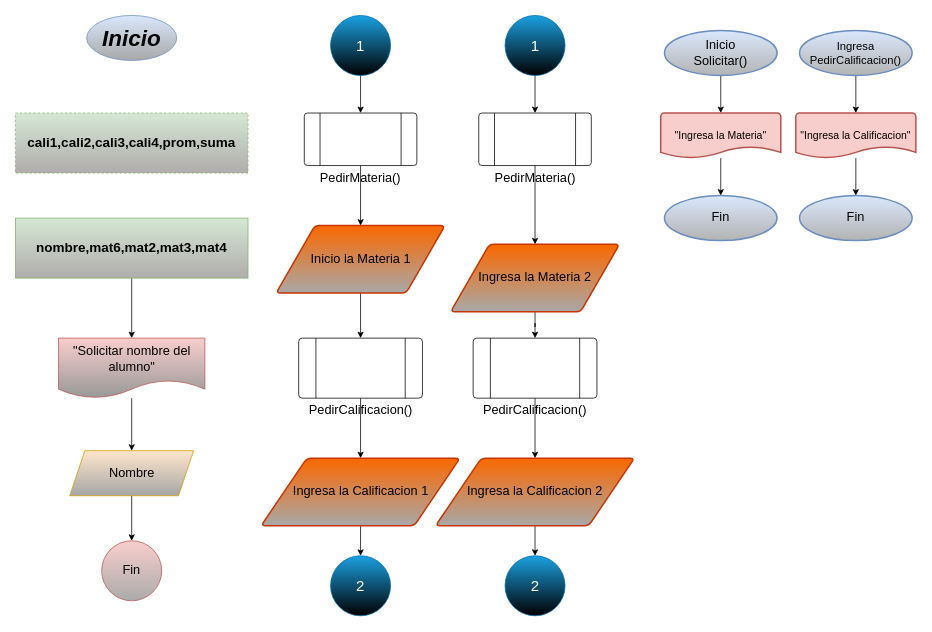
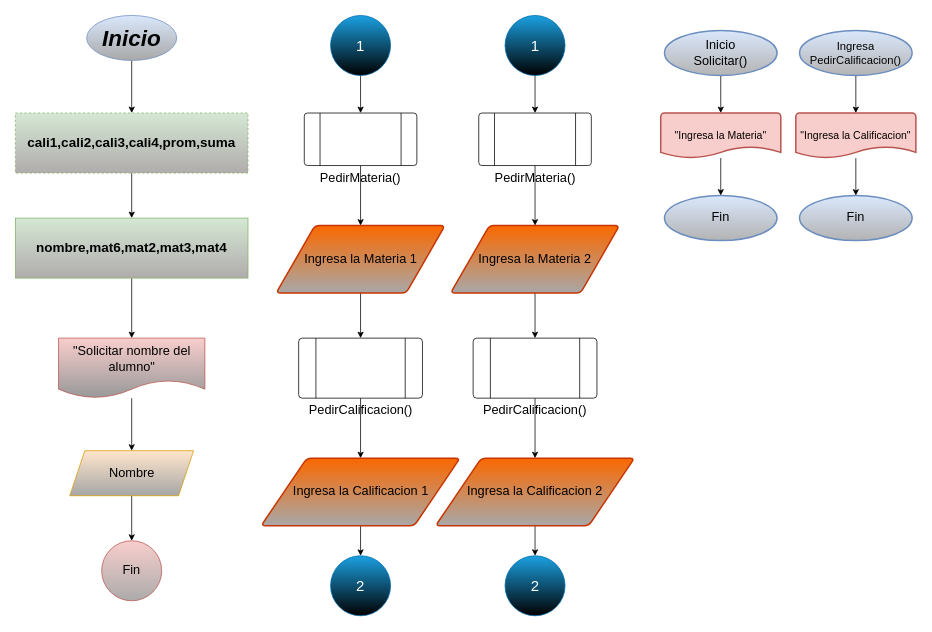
  <mxCell id="0" />
  <mxCell id="1" parent="0" />
+ <mxCell id="2" value="" style="edgeStyle=orthogonalEdgeStyle;rounded=0;orthogonalLoop=1;jettySize=auto;html=1;" parent="1" source="3" target="5" edge="1"><mxGeometry relative="1" as="geometry" /></mxCell>
  <mxCell id="3" value="&lt;font style=&quot;font-size: 30px;&quot;&gt;&lt;i&gt;&lt;b&gt;Inicio&lt;/b&gt;&lt;/i&gt;&lt;/font&gt;" style="ellipse;whiteSpace=wrap;html=1;fillColor=#dae8fc;strokeColor=#6c8ebf;gradientColor=#A8A8A8;gradientDirection=south;" parent="1" vertex="1"><mxGeometry x="115" y="20" width="120" height="60" as="geometry" /></mxCell>
+ <mxCell id="4" value="" style="edgeStyle=orthogonalEdgeStyle;rounded=0;orthogonalLoop=1;jettySize=auto;html=1;" edge="1" parent="1" source="5" target="7"><mxGeometry relative="1" as="geometry" /></mxCell>
  <mxCell id="5" value="&lt;font size=&quot;1&quot; style=&quot;&quot;&gt;&lt;b style=&quot;font-size: 18px;&quot;&gt;cali1,cali2,cali3,cali4,prom,suma&lt;/b&gt;&lt;/font&gt;" style="rounded=0;whiteSpace=wrap;html=1;fillColor=#d5e8d4;strokeColor=#82b366;gradientColor=#B0ACAC;gradientDirection=south;dashed=1;" parent="1" vertex="1"><mxGeometry x="20" y="150" width="310" height="80" as="geometry" /></mxCell>
  <mxCell id="6" style="edgeStyle=orthogonalEdgeStyle;rounded=0;orthogonalLoop=1;jettySize=auto;html=1;entryX=0.5;entryY=0;entryDx=0;entryDy=0;" edge="1" parent="1" source="7" target="9"><mxGeometry relative="1" as="geometry" /></mxCell>
  <mxCell id="7" value="&lt;font size=&quot;1&quot; style=&quot;&quot;&gt;&lt;b style=&quot;font-size: 18px;&quot;&gt;nombre,mat6,mat2,mat3,mat4&lt;/b&gt;&lt;/font&gt;" style="rounded=0;whiteSpace=wrap;html=1;fillColor=#d5e8d4;strokeColor=#82b366;gradientColor=#B0ACAC;gradientDirection=south;" vertex="1" parent="1"><mxGeometry x="20" y="290" width="310" height="80" as="geometry" /></mxCell>
  <mxCell id="8" style="edgeStyle=orthogonalEdgeStyle;rounded=0;orthogonalLoop=1;jettySize=auto;html=1;" edge="1" parent="1" source="9" target="11"><mxGeometry relative="1" as="geometry" /></mxCell>
  <mxCell id="9" value="&lt;font style=&quot;font-size: 17px;&quot;&gt;&quot;Solicitar nombre del alumno&quot;&lt;/font&gt;" style="shape=document;whiteSpace=wrap;html=1;boundedLbl=1;fillColor=#f8cecc;strokeColor=#b85450;gradientColor=#999999;" vertex="1" parent="1"><mxGeometry x="77.5" y="450" width="195" height="80" as="geometry" /></mxCell>
  <mxCell id="10" style="edgeStyle=orthogonalEdgeStyle;rounded=0;orthogonalLoop=1;jettySize=auto;html=1;" edge="1" parent="1" source="11" target="12"><mxGeometry relative="1" as="geometry" /></mxCell>
  <mxCell id="11" value="&lt;font style=&quot;font-size: 17px;&quot;&gt;Nombre&lt;/font&gt;" style="shape=parallelogram;perimeter=parallelogramPerimeter;whiteSpace=wrap;html=1;fixedSize=1;fillColor=#ffe6cc;strokeColor=#d79b00;gradientColor=#A6A6A6;gradientDirection=south;" vertex="1" parent="1"><mxGeometry x="92.5" y="600" width="165" height="60" as="geometry" /></mxCell>
  <mxCell id="12" value="&lt;font style=&quot;font-size: 17px;&quot;&gt;Fin&lt;/font&gt;" style="ellipse;whiteSpace=wrap;html=1;aspect=fixed;fillColor=#f8cecc;strokeColor=#b85450;gradientColor=#ABABAB;" vertex="1" parent="1"><mxGeometry x="135" y="720" width="80" height="80" as="geometry" /></mxCell>
  <mxCell id="13" value="" style="edgeStyle=orthogonalEdgeStyle;rounded=0;orthogonalLoop=1;jettySize=auto;html=1;" edge="1" parent="1" source="14" target="16"><mxGeometry relative="1" as="geometry" /></mxCell>
  <mxCell id="14" value="&lt;font style=&quot;font-size: 20px;&quot;&gt;1&lt;/font&gt;" style="ellipse;whiteSpace=wrap;html=1;aspect=fixed;fillColor=#1ba1e2;fontColor=#ffffff;strokeColor=#006EAF;gradientColor=default;" vertex="1" parent="1"><mxGeometry x="440" y="20" width="80" height="80" as="geometry" /></mxCell>
  <mxCell id="15" value="" style="edgeStyle=orthogonalEdgeStyle;rounded=0;orthogonalLoop=1;jettySize=auto;html=1;" edge="1" parent="1" source="16" target="18"><mxGeometry relative="1" as="geometry" /></mxCell>
  <mxCell id="16" value="&lt;font style=&quot;font-size: 17px;&quot;&gt;PedirMateria()&lt;/font&gt;" style="verticalLabelPosition=bottom;verticalAlign=top;html=1;shape=process;whiteSpace=wrap;rounded=1;size=0.14;arcSize=6;" vertex="1" parent="1"><mxGeometry x="405" y="150" width="150" height="70" as="geometry" /></mxCell>
  <mxCell id="17" value="" style="edgeStyle=orthogonalEdgeStyle;rounded=0;orthogonalLoop=1;jettySize=auto;html=1;" edge="1" parent="1" source="18" target="20"><mxGeometry relative="1" as="geometry" /></mxCell>
- <mxCell id="18" value="&lt;font style=&quot;font-size: 17px;&quot;&gt;Inicio la Materia 1&lt;/font&gt;" style="shape=parallelogram;html=1;strokeWidth=2;perimeter=parallelogramPerimeter;whiteSpace=wrap;rounded=1;arcSize=12;size=0.23;fillColor=#fa6800;fontColor=#000000;strokeColor=#C73500;gradientColor=#A8A8A8;" vertex="1" parent="1"><mxGeometry x="367.5" y="300" width="225" height="90" as="geometry" /></mxCell>
+ <mxCell id="18" value="&lt;font style=&quot;font-size: 17px;&quot;&gt;Ingresa la Materia 1&lt;/font&gt;" style="shape=parallelogram;html=1;strokeWidth=2;perimeter=parallelogramPerimeter;whiteSpace=wrap;rounded=1;arcSize=12;size=0.23;fillColor=#fa6800;fontColor=#000000;strokeColor=#C73500;gradientColor=#A8A8A8;" vertex="1" parent="1"><mxGeometry x="367.5" y="300" width="225" height="90" as="geometry" /></mxCell>
  <mxCell id="19" value="" style="edgeStyle=orthogonalEdgeStyle;rounded=0;orthogonalLoop=1;jettySize=auto;html=1;" edge="1" parent="1" source="20" target="22"><mxGeometry relative="1" as="geometry" /></mxCell>
  <mxCell id="20" value="&lt;font style=&quot;font-size: 17px;&quot;&gt;PedirCalificacion()&lt;/font&gt;" style="verticalLabelPosition=bottom;verticalAlign=top;html=1;shape=process;whiteSpace=wrap;rounded=1;size=0.14;arcSize=6;" vertex="1" parent="1"><mxGeometry x="397.5" y="450" width="165" height="80" as="geometry" /></mxCell>
  <mxCell id="21" value="" style="edgeStyle=orthogonalEdgeStyle;rounded=0;orthogonalLoop=1;jettySize=auto;html=1;" edge="1" parent="1" source="22" target="23"><mxGeometry relative="1" as="geometry" /></mxCell>
  <mxCell id="22" value="&lt;font style=&quot;font-size: 17px;&quot;&gt;Ingresa la Calificacion 1&lt;/font&gt;" style="shape=parallelogram;html=1;strokeWidth=2;perimeter=parallelogramPerimeter;whiteSpace=wrap;rounded=1;arcSize=12;size=0.23;fillColor=#fa6800;fontColor=#000000;strokeColor=#C73500;gradientColor=#A8A8A8;" vertex="1" parent="1"><mxGeometry x="347.5" y="610" width="265" height="90" as="geometry" /></mxCell>
  <mxCell id="23" value="&lt;font style=&quot;font-size: 20px;&quot;&gt;2&lt;/font&gt;" style="ellipse;whiteSpace=wrap;html=1;aspect=fixed;fillColor=#1ba1e2;fontColor=#ffffff;strokeColor=#006EAF;gradientColor=default;" vertex="1" parent="1"><mxGeometry x="440" y="740" width="80" height="80" as="geometry" /></mxCell>
  <mxCell id="24" value="" style="edgeStyle=orthogonalEdgeStyle;rounded=0;orthogonalLoop=1;jettySize=auto;html=1;" edge="1" parent="1" source="25" target="27"><mxGeometry relative="1" as="geometry" /></mxCell>
  <mxCell id="25" value="&lt;font style=&quot;font-size: 20px;&quot;&gt;1&lt;/font&gt;" style="ellipse;whiteSpace=wrap;html=1;aspect=fixed;fillColor=#1ba1e2;fontColor=#ffffff;strokeColor=#006EAF;gradientColor=default;" vertex="1" parent="1"><mxGeometry x="672.5" y="20" width="80" height="80" as="geometry" /></mxCell>
  <mxCell id="26" value="" style="edgeStyle=orthogonalEdgeStyle;rounded=0;orthogonalLoop=1;jettySize=auto;html=1;" edge="1" parent="1" source="27" target="29"><mxGeometry relative="1" as="geometry" /></mxCell>
  <mxCell id="27" value="&lt;font style=&quot;font-size: 17px;&quot;&gt;PedirMateria()&lt;/font&gt;" style="verticalLabelPosition=bottom;verticalAlign=top;html=1;shape=process;whiteSpace=wrap;rounded=1;size=0.14;arcSize=6;" vertex="1" parent="1"><mxGeometry x="637.5" y="150" width="150" height="70" as="geometry" /></mxCell>
  <mxCell id="28" value="" style="edgeStyle=orthogonalEdgeStyle;rounded=0;orthogonalLoop=1;jettySize=auto;html=1;" edge="1" parent="1" source="29" target="31"><mxGeometry relative="1" as="geometry" /></mxCell>
- <mxCell id="29" value="&lt;font style=&quot;font-size: 17px;&quot;&gt;Ingresa la Materia 2&lt;/font&gt;" style="shape=parallelogram;html=1;strokeWidth=2;perimeter=parallelogramPerimeter;whiteSpace=wrap;rounded=1;arcSize=12;size=0.23;fillColor=#fa6800;fontColor=#000000;strokeColor=#C73500;gradientColor=#A8A8A8;" vertex="1" parent="1"><mxGeometry x="600" y="325" width="225" height="90" as="geometry" /></mxCell>
+ <mxCell id="29" value="&lt;font style=&quot;font-size: 17px;&quot;&gt;Ingresa la Materia 2&lt;/font&gt;" style="shape=parallelogram;html=1;strokeWidth=2;perimeter=parallelogramPerimeter;whiteSpace=wrap;rounded=1;arcSize=12;size=0.23;fillColor=#fa6800;fontColor=#000000;strokeColor=#C73500;gradientColor=#A8A8A8;" vertex="1" parent="1"><mxGeometry x="600" y="300" width="225" height="90" as="geometry" /></mxCell>
  <mxCell id="30" value="" style="edgeStyle=orthogonalEdgeStyle;rounded=0;orthogonalLoop=1;jettySize=auto;html=1;" edge="1" parent="1" source="31" target="33"><mxGeometry relative="1" as="geometry" /></mxCell>
  <mxCell id="31" value="&lt;font style=&quot;font-size: 17px;&quot;&gt;PedirCalificacion()&lt;/font&gt;" style="verticalLabelPosition=bottom;verticalAlign=top;html=1;shape=process;whiteSpace=wrap;rounded=1;size=0.14;arcSize=6;" vertex="1" parent="1"><mxGeometry x="630" y="450" width="165" height="80" as="geometry" /></mxCell>
  <mxCell id="32" value="" style="edgeStyle=orthogonalEdgeStyle;rounded=0;orthogonalLoop=1;jettySize=auto;html=1;" edge="1" parent="1" source="33" target="34"><mxGeometry relative="1" as="geometry" /></mxCell>
  <mxCell id="33" value="&lt;font style=&quot;font-size: 17px;&quot;&gt;Ingresa la Calificacion 2&lt;/font&gt;" style="shape=parallelogram;html=1;strokeWidth=2;perimeter=parallelogramPerimeter;whiteSpace=wrap;rounded=1;arcSize=12;size=0.23;fillColor=#fa6800;fontColor=#000000;strokeColor=#C73500;gradientColor=#A8A8A8;" vertex="1" parent="1"><mxGeometry x="580" y="610" width="265" height="90" as="geometry" /></mxCell>
  <mxCell id="34" value="&lt;font style=&quot;font-size: 20px;&quot;&gt;2&lt;/font&gt;" style="ellipse;whiteSpace=wrap;html=1;aspect=fixed;fillColor=#1ba1e2;fontColor=#ffffff;strokeColor=#006EAF;gradientColor=default;" vertex="1" parent="1"><mxGeometry x="672.5" y="740" width="80" height="80" as="geometry" /></mxCell>
  <mxCell id="35" value="" style="edgeStyle=orthogonalEdgeStyle;rounded=0;orthogonalLoop=1;jettySize=auto;html=1;" edge="1" parent="1" source="36" target="38"><mxGeometry relative="1" as="geometry" /></mxCell>
  <mxCell id="36" value="&lt;font style=&quot;font-size: 17px;&quot;&gt;Inicio&lt;br&gt;Solicitar()&lt;br&gt;&lt;/font&gt;" style="strokeWidth=2;html=1;shape=mxgraph.flowchart.start_1;whiteSpace=wrap;fillColor=#dae8fc;strokeColor=#6c8ebf;gradientColor=#B3B3B3;" vertex="1" parent="1"><mxGeometry x="885" y="40" width="150" height="60" as="geometry" /></mxCell>
  <mxCell id="37" value="" style="edgeStyle=orthogonalEdgeStyle;rounded=0;orthogonalLoop=1;jettySize=auto;html=1;" edge="1" parent="1" source="38" target="39"><mxGeometry relative="1" as="geometry" /></mxCell>
  <mxCell id="38" value="&lt;font style=&quot;font-size: 14px;&quot;&gt;&quot;Ingresa la Materia&quot;&lt;/font&gt;" style="strokeWidth=2;html=1;shape=mxgraph.flowchart.document2;whiteSpace=wrap;size=0.25;fillColor=#f8cecc;strokeColor=#b85450;" vertex="1" parent="1"><mxGeometry x="880" y="150" width="160" height="60" as="geometry" /></mxCell>
  <mxCell id="39" value="&lt;font style=&quot;font-size: 17px;&quot;&gt;Fin&lt;br&gt;&lt;/font&gt;" style="strokeWidth=2;html=1;shape=mxgraph.flowchart.start_1;whiteSpace=wrap;fillColor=#dae8fc;strokeColor=#6c8ebf;gradientColor=#B3B3B3;" vertex="1" parent="1"><mxGeometry x="885" y="260" width="150" height="60" as="geometry" /></mxCell>
  <mxCell id="40" value="" style="edgeStyle=orthogonalEdgeStyle;rounded=0;orthogonalLoop=1;jettySize=auto;html=1;" edge="1" parent="1" source="41" target="43"><mxGeometry relative="1" as="geometry" /></mxCell>
  <mxCell id="41" value="&lt;font style=&quot;font-size: 15px;&quot;&gt;Ingresa&lt;br&gt;PedirCalificacion()&lt;br&gt;&lt;/font&gt;" style="strokeWidth=2;html=1;shape=mxgraph.flowchart.start_1;whiteSpace=wrap;fillColor=#dae8fc;strokeColor=#6c8ebf;gradientColor=#B3B3B3;" vertex="1" parent="1"><mxGeometry x="1065" y="40" width="150" height="60" as="geometry" /></mxCell>
  <mxCell id="42" value="" style="edgeStyle=orthogonalEdgeStyle;rounded=0;orthogonalLoop=1;jettySize=auto;html=1;" edge="1" parent="1" source="43" target="44"><mxGeometry relative="1" as="geometry" /></mxCell>
  <mxCell id="43" value="&lt;font style=&quot;font-size: 14px;&quot;&gt;&quot;Ingresa la Calificacion&quot;&lt;/font&gt;" style="strokeWidth=2;html=1;shape=mxgraph.flowchart.document2;whiteSpace=wrap;size=0.25;fillColor=#f8cecc;strokeColor=#b85450;" vertex="1" parent="1"><mxGeometry x="1060" y="150" width="160" height="60" as="geometry" /></mxCell>
  <mxCell id="44" value="&lt;font style=&quot;font-size: 17px;&quot;&gt;Fin&lt;br&gt;&lt;/font&gt;" style="strokeWidth=2;html=1;shape=mxgraph.flowchart.start_1;whiteSpace=wrap;fillColor=#dae8fc;strokeColor=#6c8ebf;gradientColor=#B3B3B3;" vertex="1" parent="1"><mxGeometry x="1065" y="260" width="150" height="60" as="geometry" /></mxCell>
